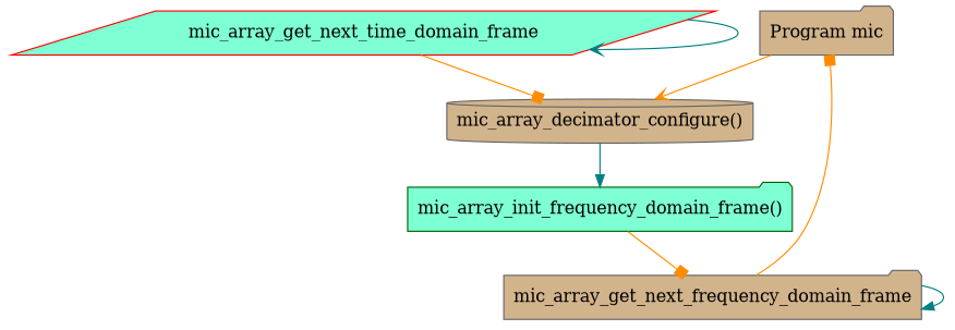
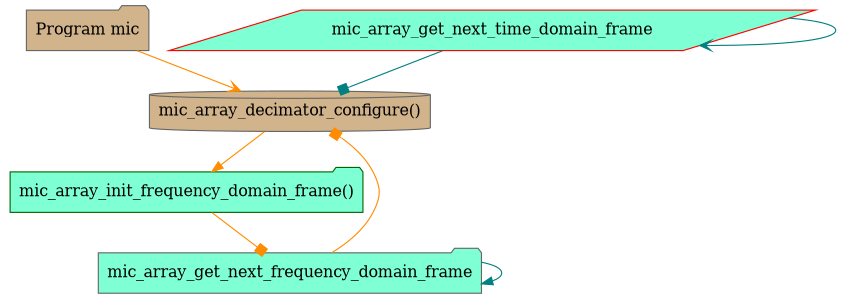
  digraph {
    node [color=gray40 fillcolor=tan shape=folder style=filled]
    edge [arrowhead=box color=teal]
    n1 [label="Program mic"]
    n2 [label="mic_array_decimator_configure()" shape=cylinder]
    n3 [color=darkgreen fillcolor=aquamarine label="mic_array_init_frequency_domain_frame()"]
-   n4 [label=mic_array_get_next_frequency_domain_frame]
+   n4 [fillcolor=aquamarine label=mic_array_get_next_frequency_domain_frame]
    n5 [color=red fillcolor=aquamarine label=mic_array_get_next_time_domain_frame shape=parallelogram]
    n1 -> n2 [arrowhead=vee color=darkorange]
-   n2 -> n3 [arrowhead=normal]
+   n2 -> n3 [arrowhead=normal color=darkorange]
    n3 -> n4 [color=darkorange]
-   n4 -> n1 [color=darkorange]
+   n4 -> n2 [color=darkorange]
    n4 -> n4 [arrowhead=normal]
-   n5 -> n2 [color=darkorange]
+   n5 -> n2
    n5 -> n5 [arrowhead=vee]
  }
